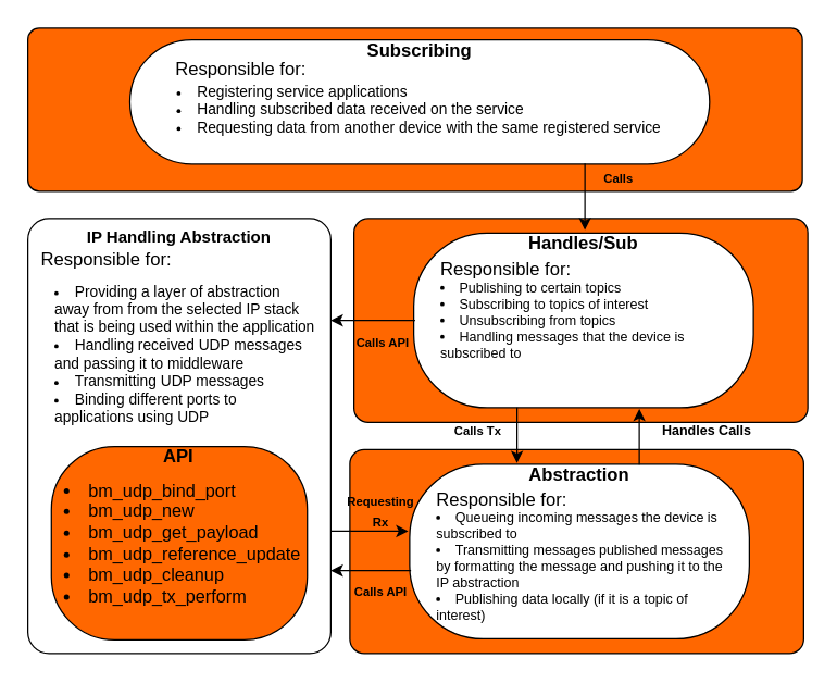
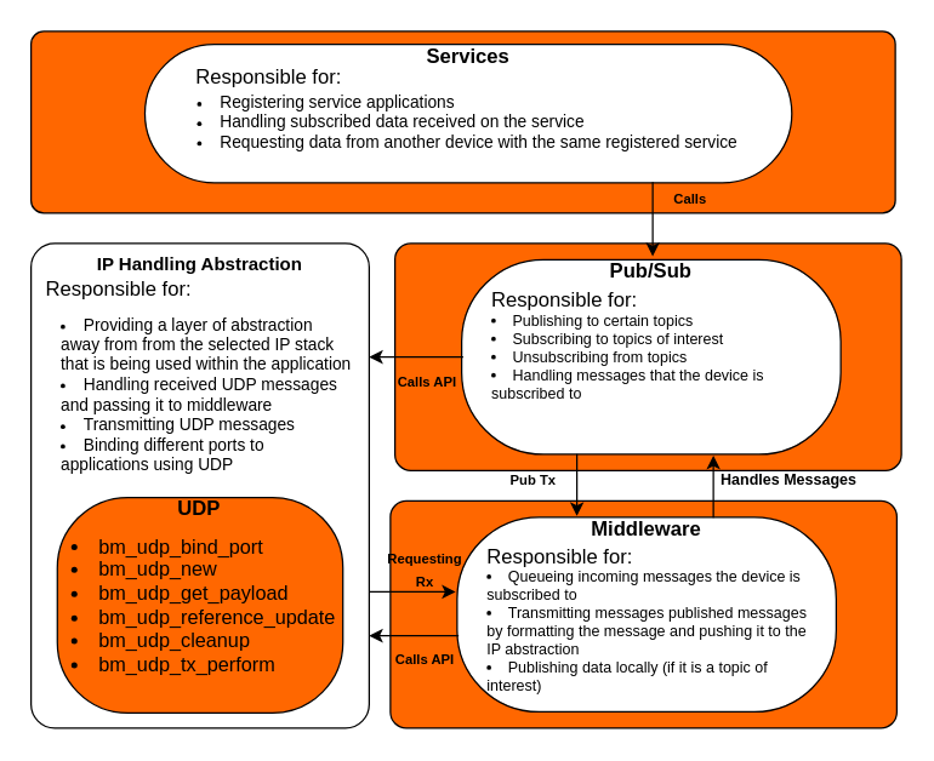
  <mxCell id="0" />
  <mxCell id="1" parent="0" />
  <mxCell id="2" value="" style="group" vertex="1" connectable="0" parent="1"><mxGeometry x="257" y="330" width="334" height="150" as="geometry" /></mxCell>
  <mxCell id="3" value="" style="rounded=1;whiteSpace=wrap;html=1;fillColor=#FF6700;strokeColor=#000000;arcSize=7;" parent="2" vertex="1"><mxGeometry width="334" height="150" as="geometry" /></mxCell>
- <mxCell id="4" value="Abstraction" style="html=1;overflow=block;blockSpacing=1;whiteSpace=wrap;fontSize=13.3;fontStyle=1;spacing=0;strokeColor=#000000;fillOpacity=100;rounded=1;absoluteArcSize=1;arcSize=108;fillColor=#FFFFFF;strokeWidth=NaN;container=1;pointerEvents=0;collapsible=0;recursiveResize=0;lucidId=lJpaGHonDv_a;verticalAlign=top;fontColor=#000000;" parent="2" vertex="1"><mxGeometry x="44" y="10.714" width="250" height="128.571" as="geometry" /></mxCell>
+ <mxCell id="4" value="Middleware" style="html=1;overflow=block;blockSpacing=1;whiteSpace=wrap;fontSize=13.3;fontStyle=1;spacing=0;strokeColor=#000000;fillOpacity=100;rounded=1;absoluteArcSize=1;arcSize=108;fillColor=#FFFFFF;strokeWidth=NaN;container=1;pointerEvents=0;collapsible=0;recursiveResize=0;lucidId=lJpaGHonDv_a;verticalAlign=top;fontColor=#000000;" parent="2" vertex="1"><mxGeometry x="44" y="10.714" width="250" height="128.571" as="geometry" /></mxCell>
  <mxCell id="5" value="Responsible for:" style="html=1;overflow=block;blockSpacing=1;whiteSpace=wrap;fontSize=13.3;fontColor=#000000;align=left;spacing=0;verticalAlign=middle;strokeColor=none;strokeOpacity=100;fillOpacity=100;rounded=1;absoluteArcSize=1;arcSize=9;fillColor=none;strokeWidth=1.5;lucidId=sTpa8f46LPAu;" parent="4" vertex="1"><mxGeometry x="20" width="210" height="53.571" as="geometry" /></mxCell>
  <mxCell id="6" value="&lt;ul style=&quot;margin: 0px; padding-left: 10px; list-style-position: inside; list-style-type: disc; font-size: 10px;&quot;&gt;&lt;li style=&quot;text-align: left;&quot;&gt;Queueing incoming messages the device is subscribed to&lt;/li&gt;&lt;li style=&quot;text-align: left;&quot;&gt;Transmitting messages published messages by formatting the message and pushing it to the IP abstraction&lt;/li&gt;&lt;li style=&quot;text-align: left;&quot;&gt;Publishing data locally (if it is a topic of interest)&lt;/li&gt;&lt;/ul&gt;" style="html=1;overflow=block;blockSpacing=1;whiteSpace=wrap;fontSize=13;spacing=0;strokeColor=none;strokeOpacity=100;fillOpacity=100;rounded=1;absoluteArcSize=1;arcSize=9;fillColor=none;strokeWidth=1.5;lucidId=CVpaMHye50hT;container=1;collapsible=0;fontColor=#000000;" parent="4" vertex="1"><mxGeometry x="10" y="10.714" width="230" height="128.571" as="geometry" /></mxCell>
  <mxCell id="7" value="&lt;font style=&quot;font-size: 9px;&quot;&gt;Calls API&lt;/font&gt;" style="text;html=1;align=center;verticalAlign=middle;whiteSpace=wrap;rounded=0;fontStyle=1" parent="2" vertex="1"><mxGeometry x="-7" y="89" width="60" height="30" as="geometry" /></mxCell>
  <mxCell id="8" value="" style="endArrow=classic;html=1;rounded=0;" edge="1" parent="2"><mxGeometry width="50" height="50" relative="1" as="geometry"><mxPoint x="-16" y="60" as="sourcePoint" /><mxPoint x="43" y="60" as="targetPoint" /></mxGeometry></mxCell>
  <mxCell id="9" value="&lt;font style=&quot;font-size: 9px;&quot;&gt;Requesting Rx&lt;/font&gt;" style="text;html=1;align=center;verticalAlign=middle;whiteSpace=wrap;rounded=0;fontStyle=1" vertex="1" parent="2"><mxGeometry x="-7" y="30" width="60" height="30" as="geometry" /></mxCell>
  <mxCell id="10" value="&lt;b&gt;IP Handling Abstraction&lt;/b&gt;" style="rounded=1;whiteSpace=wrap;html=1;fillColor=#FFFFFF;strokeColor=#000000;arcSize=7;verticalAlign=top;fontColor=#000000;" parent="1" vertex="1"><mxGeometry x="20" y="160" width="223" height="320" as="geometry" /></mxCell>
  <mxCell id="11" value="&lt;ul style=&quot;margin: 0px; padding-left: 10px; list-style-position: inside; list-style-type: disc; font-size: 11px;&quot;&gt;&lt;li style=&quot;text-align: left;&quot;&gt;Providing a layer of abstraction away from from the selected IP stack that is being used within the application&lt;/li&gt;&lt;li style=&quot;text-align: left;&quot;&gt;Handling received UDP messages&amp;nbsp; and passing it to middleware&lt;/li&gt;&lt;li style=&quot;text-align: left;&quot;&gt;&lt;span style=&quot;background-color: initial;&quot;&gt;Transmitting UDP messages&lt;/span&gt;&lt;/li&gt;&lt;li style=&quot;text-align: left;&quot;&gt;&lt;span style=&quot;background-color: initial;&quot;&gt;Binding different ports to applications using UDP&lt;/span&gt;&lt;br&gt;&lt;/li&gt;&lt;/ul&gt;" style="html=1;overflow=block;blockSpacing=1;whiteSpace=wrap;fontSize=13;spacing=0;strokeColor=none;strokeOpacity=100;fillOpacity=100;rounded=1;absoluteArcSize=1;arcSize=9;fillColor=none;strokeWidth=1.5;lucidId=CVpaMHye50hT;container=1;collapsible=0;fontColor=#000000;" parent="1" vertex="1"><mxGeometry x="30" y="200" width="203" height="120" as="geometry" /></mxCell>
  <mxCell id="12" value="Responsible for:" style="html=1;overflow=block;blockSpacing=1;whiteSpace=wrap;fontSize=13.3;fontColor=#000000;align=left;spacing=0;verticalAlign=middle;strokeColor=none;strokeOpacity=100;fillOpacity=100;rounded=1;absoluteArcSize=1;arcSize=9;fillColor=none;strokeWidth=1.5;lucidId=sTpa8f46LPAu;" parent="11" vertex="1"><mxGeometry y="-48" width="203" height="75" as="geometry" /></mxCell>
  <mxCell id="13" value="" style="group" parent="1" vertex="1" connectable="0"><mxGeometry x="36.5" y="200" width="190" height="280" as="geometry" /></mxCell>
  <mxCell id="14" value="" style="group" parent="13" vertex="1" connectable="0"><mxGeometry x="0.83" y="127.72" width="188.34" height="142.28" as="geometry" /></mxCell>
- <mxCell id="15" value="API" style="html=1;overflow=block;blockSpacing=1;whiteSpace=wrap;fontSize=13.3;fontStyle=1;spacing=0;verticalAlign=top;strokeColor=#000000;rounded=1;absoluteArcSize=1;arcSize=93;fillColor=#FF6700;strokeWidth=NaN;container=0;pointerEvents=0;collapsible=0;recursiveResize=0;lucidId=_Jpa2be36_ob;fontColor=#000000;" parent="14" vertex="1"><mxGeometry width="188.34" height="142.28" as="geometry" /></mxCell>
+ <mxCell id="15" value="UDP" style="html=1;overflow=block;blockSpacing=1;whiteSpace=wrap;fontSize=13.3;fontStyle=1;spacing=0;verticalAlign=top;strokeColor=#000000;rounded=1;absoluteArcSize=1;arcSize=93;fillColor=#FF6700;strokeWidth=NaN;container=0;pointerEvents=0;collapsible=0;recursiveResize=0;lucidId=_Jpa2be36_ob;fontColor=#000000;" parent="14" vertex="1"><mxGeometry width="188.34" height="142.28" as="geometry" /></mxCell>
  <mxCell id="16" value="&lt;ul style=&quot;margin: 0px; padding-left: 10px; list-style-position: inside; list-style-type: disc;&quot;&gt;&lt;li style=&quot;text-align: left;&quot;&gt;&lt;span style=&quot;background-color: initial;&quot;&gt;bm_udp_bind_port&lt;/span&gt;&lt;br&gt;&lt;/li&gt;&lt;li style=&quot;text-align: left;&quot;&gt;bm_udp_new&lt;/li&gt;&lt;li style=&quot;text-align: left;&quot;&gt;bm_udp_get_payload&lt;/li&gt;&lt;li style=&quot;text-align: left;&quot;&gt;bm_udp_reference_update&lt;/li&gt;&lt;li style=&quot;text-align: left;&quot;&gt;bm_udp_cleanup&lt;/li&gt;&lt;li style=&quot;text-align: left;&quot;&gt;bm_udp_tx_perform&lt;/li&gt;&lt;/ul&gt;" style="html=1;overflow=block;blockSpacing=1;whiteSpace=wrap;fontSize=13;spacing=0;strokeColor=none;strokeOpacity=100;fillOpacity=100;rounded=1;absoluteArcSize=1;arcSize=9;fillColor=none;strokeWidth=1.5;lucidId=sSpamT7Exnb7;container=1;collapsible=0;fontColor=#000000;" parent="14" vertex="1"><mxGeometry y="3.097" width="188.34" height="136.095" as="geometry" /></mxCell>
  <mxCell id="17" value="" style="endArrow=classic;html=1;rounded=0;" parent="1" edge="1"><mxGeometry width="50" height="50" relative="1" as="geometry"><mxPoint x="302" y="419" as="sourcePoint" /><mxPoint x="243" y="419" as="targetPoint" /></mxGeometry></mxCell>
  <mxCell id="18" value="" style="group" vertex="1" connectable="0" parent="1"><mxGeometry x="260" y="160" width="334" height="150" as="geometry" /></mxCell>
  <mxCell id="19" value="" style="rounded=1;whiteSpace=wrap;html=1;fillColor=#FF6700;strokeColor=#000000;arcSize=7;" vertex="1" parent="18"><mxGeometry width="334" height="150" as="geometry" /></mxCell>
- <mxCell id="20" value="Handles/Sub" style="html=1;overflow=block;blockSpacing=1;whiteSpace=wrap;fontSize=13.3;fontStyle=1;spacing=0;strokeColor=#000000;fillOpacity=100;rounded=1;absoluteArcSize=1;arcSize=108;fillColor=#FFFFFF;strokeWidth=NaN;container=1;pointerEvents=0;collapsible=0;recursiveResize=0;lucidId=lJpaGHonDv_a;verticalAlign=top;fontColor=#000000;" vertex="1" parent="18"><mxGeometry x="44" y="10.714" width="250" height="128.571" as="geometry" /></mxCell>
+ <mxCell id="20" value="Pub/Sub" style="html=1;overflow=block;blockSpacing=1;whiteSpace=wrap;fontSize=13.3;fontStyle=1;spacing=0;strokeColor=#000000;fillOpacity=100;rounded=1;absoluteArcSize=1;arcSize=108;fillColor=#FFFFFF;strokeWidth=NaN;container=1;pointerEvents=0;collapsible=0;recursiveResize=0;lucidId=lJpaGHonDv_a;verticalAlign=top;fontColor=#000000;" vertex="1" parent="18"><mxGeometry x="44" y="10.714" width="250" height="128.571" as="geometry" /></mxCell>
  <mxCell id="21" value="Responsible for:" style="html=1;overflow=block;blockSpacing=1;whiteSpace=wrap;fontSize=13.3;fontColor=#000000;align=left;spacing=0;verticalAlign=middle;strokeColor=none;strokeOpacity=100;fillOpacity=100;rounded=1;absoluteArcSize=1;arcSize=9;fillColor=none;strokeWidth=1.5;lucidId=sTpa8f46LPAu;" vertex="1" parent="20"><mxGeometry x="20" width="210" height="53.571" as="geometry" /></mxCell>
  <mxCell id="22" value="&lt;ul style=&quot;margin: 0px; padding-left: 10px; list-style-position: inside; list-style-type: disc; font-size: 10px;&quot;&gt;&lt;li style=&quot;text-align: left;&quot;&gt;&lt;span style=&quot;background-color: initial;&quot;&gt;Publishing to certain topics&lt;/span&gt;&lt;/li&gt;&lt;li style=&quot;text-align: left;&quot;&gt;&lt;span style=&quot;background-color: initial;&quot;&gt;Subscribing to topics of interest&lt;/span&gt;&lt;br&gt;&lt;/li&gt;&lt;li style=&quot;text-align: left;&quot;&gt;Unsubscribing from topics&lt;/li&gt;&lt;li style=&quot;text-align: left;&quot;&gt;Handling messages that the device is subscribed to&lt;/li&gt;&lt;/ul&gt;" style="html=1;overflow=block;blockSpacing=1;whiteSpace=wrap;fontSize=13;spacing=0;strokeColor=none;strokeOpacity=100;fillOpacity=100;rounded=1;absoluteArcSize=1;arcSize=9;fillColor=none;strokeWidth=1.5;lucidId=CVpaMHye50hT;container=1;collapsible=0;fontColor=#000000;" vertex="1" parent="20"><mxGeometry x="10" y="0.004" width="230" height="128.571" as="geometry" /></mxCell>
  <mxCell id="23" value="&lt;font style=&quot;font-size: 9px;&quot;&gt;Calls API&lt;/font&gt;" style="text;html=1;align=center;verticalAlign=middle;whiteSpace=wrap;rounded=0;fontStyle=1" vertex="1" parent="18"><mxGeometry x="-10" y="75" width="63" height="32.143" as="geometry" /></mxCell>
  <mxCell id="24" value="" style="endArrow=classic;html=1;rounded=0;" edge="1" parent="1"><mxGeometry width="50" height="50" relative="1" as="geometry"><mxPoint x="305" y="235" as="sourcePoint" /><mxPoint x="243" y="235" as="targetPoint" /></mxGeometry></mxCell>
  <mxCell id="25" value="" style="group" vertex="1" connectable="0" parent="1"><mxGeometry x="20" y="20" width="570" height="132.143" as="geometry" /></mxCell>
  <mxCell id="26" value="" style="rounded=1;whiteSpace=wrap;html=1;fillColor=#FF6700;strokeColor=#000000;arcSize=7;" vertex="1" parent="25"><mxGeometry width="570" height="120" as="geometry" /></mxCell>
- <mxCell id="27" value="Subscribing" style="html=1;overflow=block;blockSpacing=1;whiteSpace=wrap;fontSize=13.3;fontStyle=1;spacing=0;strokeColor=#000000;fillOpacity=100;rounded=1;absoluteArcSize=1;arcSize=108;fillColor=#FFFFFF;strokeWidth=NaN;container=1;pointerEvents=0;collapsible=0;recursiveResize=0;lucidId=lJpaGHonDv_a;verticalAlign=top;fontColor=#000000;" vertex="1" parent="25"><mxGeometry x="75.09" y="8.57" width="426.65" height="91.43" as="geometry" /></mxCell>
+ <mxCell id="27" value="Services" style="html=1;overflow=block;blockSpacing=1;whiteSpace=wrap;fontSize=13.3;fontStyle=1;spacing=0;strokeColor=#000000;fillOpacity=100;rounded=1;absoluteArcSize=1;arcSize=108;fillColor=#FFFFFF;strokeWidth=NaN;container=1;pointerEvents=0;collapsible=0;recursiveResize=0;lucidId=lJpaGHonDv_a;verticalAlign=top;fontColor=#000000;" vertex="1" parent="25"><mxGeometry x="75.09" y="8.57" width="426.65" height="91.43" as="geometry" /></mxCell>
  <mxCell id="28" value="Responsible for:" style="html=1;overflow=block;blockSpacing=1;whiteSpace=wrap;fontSize=13.3;fontColor=#000000;align=left;spacing=0;verticalAlign=middle;strokeColor=none;strokeOpacity=100;fillOpacity=100;rounded=1;absoluteArcSize=1;arcSize=9;fillColor=none;strokeWidth=1.5;lucidId=sTpa8f46LPAu;" vertex="1" parent="27"><mxGeometry x="34.132" width="358.383" height="42.857" as="geometry" /></mxCell>
  <mxCell id="29" value="&lt;ul style=&quot;margin: 0px; padding-left: 10px; list-style-position: inside; list-style-type: disc; font-size: 11px;&quot;&gt;&lt;li style=&quot;text-align: left;&quot;&gt;Registering service applications&lt;/li&gt;&lt;li style=&quot;text-align: left;&quot;&gt;&lt;span style=&quot;background-color: initial;&quot;&gt;Handling subscribed data received on the service&lt;/span&gt;&lt;/li&gt;&lt;li style=&quot;text-align: left;&quot;&gt;&lt;span style=&quot;background-color: initial;&quot;&gt;Requesting data from another device with the same registered service&lt;/span&gt;&lt;/li&gt;&lt;/ul&gt;" style="html=1;overflow=block;blockSpacing=1;whiteSpace=wrap;fontSize=13;spacing=0;strokeColor=none;strokeOpacity=100;fillOpacity=100;rounded=1;absoluteArcSize=1;arcSize=9;fillColor=none;strokeWidth=1.5;lucidId=CVpaMHye50hT;container=1;collapsible=0;fontColor=#000000;" vertex="1" parent="27"><mxGeometry x="24.906" y="-0.004" width="392.515" height="102.857" as="geometry" /></mxCell>
  <mxCell id="30" value="" style="endArrow=classic;html=1;rounded=0;" edge="1" parent="29"><mxGeometry width="50" height="50" relative="1" as="geometry"><mxPoint x="310" y="91" as="sourcePoint" /><mxPoint x="310" y="140" as="targetPoint" /></mxGeometry></mxCell>
  <mxCell id="31" value="&lt;font style=&quot;font-size: 9px;&quot;&gt;Calls&lt;/font&gt;" style="text;html=1;align=center;verticalAlign=middle;whiteSpace=wrap;rounded=0;fontStyle=1" vertex="1" parent="25"><mxGeometry x="410" y="100" width="50" height="20" as="geometry" /></mxCell>
  <mxCell id="32" value="" style="endArrow=classic;html=1;rounded=0;" edge="1" parent="1"><mxGeometry width="50" height="50" relative="1" as="geometry"><mxPoint x="470" y="341" as="sourcePoint" /><mxPoint x="470" y="300" as="targetPoint" /></mxGeometry></mxCell>
  <mxCell id="33" value="" style="endArrow=classic;html=1;rounded=0;" edge="1" parent="1"><mxGeometry width="50" height="50" relative="1" as="geometry"><mxPoint x="380" y="299" as="sourcePoint" /><mxPoint x="380" y="340" as="targetPoint" /></mxGeometry></mxCell>
- <mxCell id="34" value="&lt;font style=&quot;font-size: 9px;&quot;&gt;Calls Tx&lt;/font&gt;" style="text;html=1;align=center;verticalAlign=middle;whiteSpace=wrap;rounded=0;fontStyle=1" vertex="1" parent="1"><mxGeometry x="320" y="300" width="63" height="32.143" as="geometry" /></mxCell>
- <mxCell id="35" value="&lt;font size=&quot;1&quot;&gt;Handles Calls&lt;/font&gt;" style="text;html=1;align=center;verticalAlign=middle;whiteSpace=wrap;rounded=0;fontStyle=1" vertex="1" parent="1"><mxGeometry x="470" y="300" width="100" height="32.14" as="geometry" /></mxCell>
+ <mxCell id="34" value="&lt;font style=&quot;font-size: 9px;&quot;&gt;Pub Tx&lt;/font&gt;" style="text;html=1;align=center;verticalAlign=middle;whiteSpace=wrap;rounded=0;fontStyle=1" vertex="1" parent="1"><mxGeometry x="320" y="300" width="63" height="32.143" as="geometry" /></mxCell>
+ <mxCell id="35" value="&lt;font size=&quot;1&quot;&gt;Handles Messages&lt;/font&gt;" style="text;html=1;align=center;verticalAlign=middle;whiteSpace=wrap;rounded=0;fontStyle=1" vertex="1" parent="1"><mxGeometry x="470" y="300" width="100" height="32.14" as="geometry" /></mxCell>
